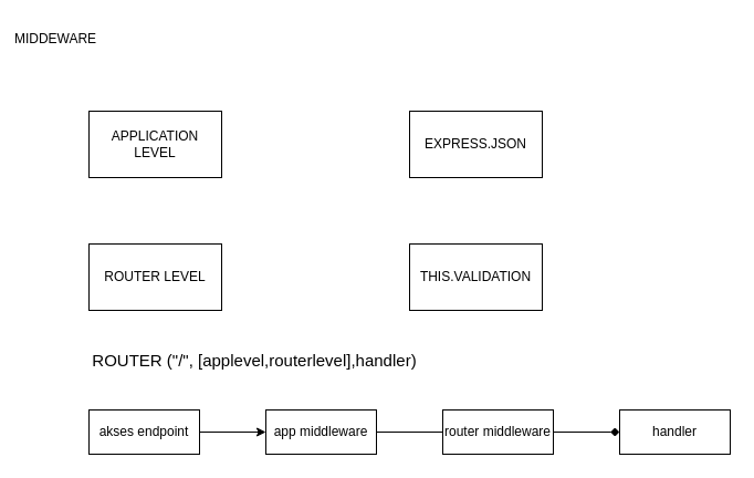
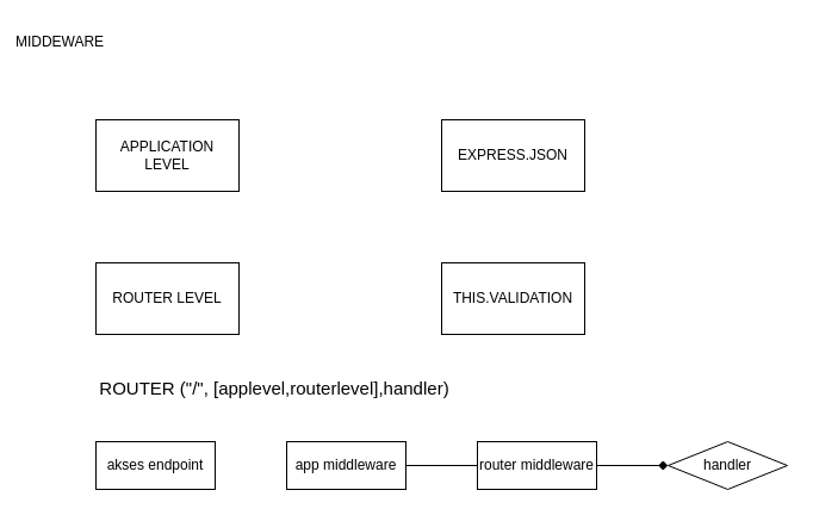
  <mxCell id="0" />
  <mxCell id="1" parent="0" />
  <mxCell id="2" value="MIDDEWARE" style="text;html=1;align=center;verticalAlign=middle;whiteSpace=wrap;rounded=0;" vertex="1" parent="1"><mxGeometry x="20" width="60" height="30" as="geometry" y="20" /></mxCell>
  <mxCell id="3" value="APPLICATION LEVEL" style="rounded=0;whiteSpace=wrap;html=1;" vertex="1" parent="1"><mxGeometry x="80" y="100" width="120" height="60" as="geometry" /></mxCell>
  <mxCell id="4" value="ROUTER LEVEL" style="rounded=0;whiteSpace=wrap;html=1;" vertex="1" parent="1"><mxGeometry x="80" y="220" width="120" height="60" as="geometry" /></mxCell>
  <mxCell id="5" value="EXPRESS.JSON" style="rounded=0;whiteSpace=wrap;html=1;" vertex="1" parent="1"><mxGeometry x="370" y="100" width="120" height="60" as="geometry" /></mxCell>
  <mxCell id="6" value="THIS.VALIDATION" style="rounded=0;whiteSpace=wrap;html=1;" vertex="1" parent="1"><mxGeometry x="370" y="220" width="120" height="60" as="geometry" /></mxCell>
  <mxCell id="7" value="&lt;font style=&quot;font-size: 15px;&quot;&gt;ROUTER (&quot;/&quot;, [applevel,routerlevel],handler)&lt;/font&gt;" style="text;html=1;align=center;verticalAlign=middle;whiteSpace=wrap;rounded=0;strokeWidth=5;" vertex="1" parent="1"><mxGeometry x="60" y="310" width="340" height="30" as="geometry" /></mxCell>
- <mxCell id="8" style="edgeStyle=orthogonalEdgeStyle;rounded=0;orthogonalLoop=1;jettySize=auto;html=1;exitX=1;exitY=0.5;exitDx=0;exitDy=0;entryX=0;entryY=0.5;entryDx=0;entryDy=0;" edge="1" parent="1" source="9" target="11"><mxGeometry relative="1" as="geometry" /></mxCell>
  <mxCell id="9" value="akses endpoint" style="rounded=0;whiteSpace=wrap;html=1;" vertex="1" parent="1"><mxGeometry x="80" y="370" width="100" height="40" as="geometry" /></mxCell>
  <mxCell id="10" style="edgeStyle=orthogonalEdgeStyle;rounded=0;orthogonalLoop=1;jettySize=auto;html=1;exitX=1;exitY=0.5;exitDx=0;exitDy=0;entryX=0;entryY=0.5;entryDx=0;entryDy=0;endArrow=none;" edge="1" parent="1" source="11" target="13"><mxGeometry relative="1" as="geometry" /></mxCell>
  <mxCell id="11" value="app middleware" style="rounded=0;whiteSpace=wrap;html=1;" vertex="1" parent="1"><mxGeometry x="240" y="370" width="100" height="40" as="geometry" /></mxCell>
  <mxCell id="12" style="edgeStyle=orthogonalEdgeStyle;rounded=0;orthogonalLoop=1;jettySize=auto;html=1;exitX=1;exitY=0.5;exitDx=0;exitDy=0;entryX=0;entryY=0.5;entryDx=0;entryDy=0;endArrow=diamond;" edge="1" parent="1" source="13" target="14"><mxGeometry relative="1" as="geometry" /></mxCell>
  <mxCell id="13" value="router middleware" style="rounded=0;whiteSpace=wrap;html=1;" vertex="1" parent="1"><mxGeometry x="400" y="370" width="100" height="40" as="geometry" /></mxCell>
- <mxCell id="14" value="handler" style="rounded=0;whiteSpace=wrap;html=1;" vertex="1" parent="1"><mxGeometry x="560" y="370" width="100" height="40" as="geometry" /></mxCell>
+ <mxCell id="14" value="handler" style="rhombus;whiteSpace=wrap;html=1;" vertex="1" parent="1"><mxGeometry x="560" y="370" width="100" height="40" as="geometry" /></mxCell>
